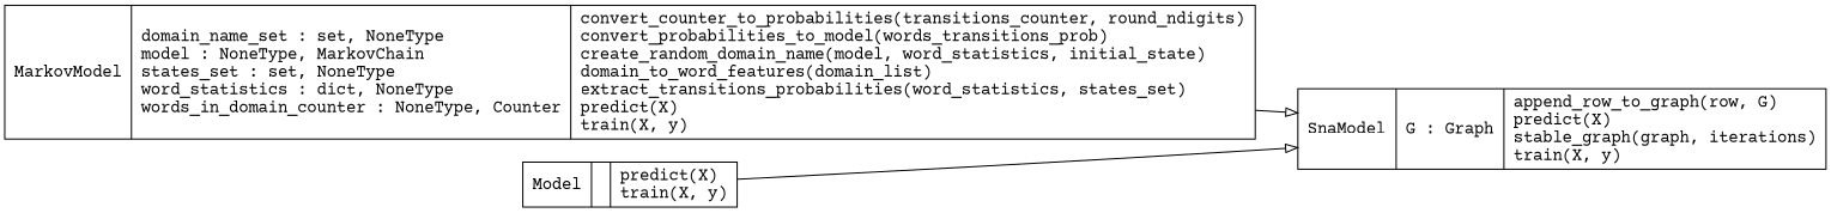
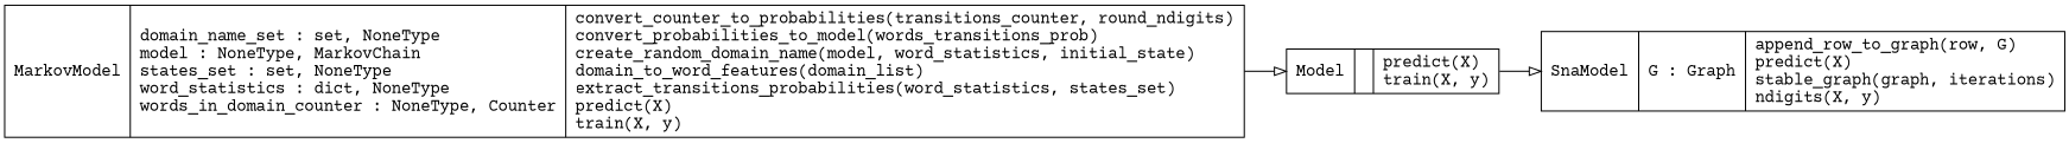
  digraph {
    fontname="Courier Prime"
    rankdir=LR
    node [fontname="Courier Prime" shape=record]
    edge [arrowhead=empty arrowtail=none fontname="Courier Prime"]
    n1 [label="{MarkovModel|domain_name_set : set, NoneType\lmodel : NoneType, MarkovChain\lstates_set : set, NoneType\lword_statistics : dict, NoneType\lwords_in_domain_counter : NoneType, Counter\l|convert_counter_to_probabilities(transitions_counter, round_ndigits)\lconvert_probabilities_to_model(words_transitions_prob)\lcreate_random_domain_name(model, word_statistics, initial_state)\ldomain_to_word_features(domain_list)\lextract_transitions_probabilities(word_statistics, states_set)\lpredict(X)\ltrain(X, y)\l}"]
    n2 [label="{Model|\l|predict(X)\ltrain(X, y)\l}"]
-   n3 [label="{SnaModel|G : Graph\l|append_row_to_graph(row, G)\lpredict(X)\lstable_graph(graph, iterations)\ltrain(X, y)\l}"]
-   n1 -> n3
+   n3 [label="{SnaModel|G : Graph\l|append_row_to_graph(row, G)\lpredict(X)\lstable_graph(graph, iterations)\lndigits(X, y)\l}"]
+   n1 -> n2
    n2 -> n3
  }
